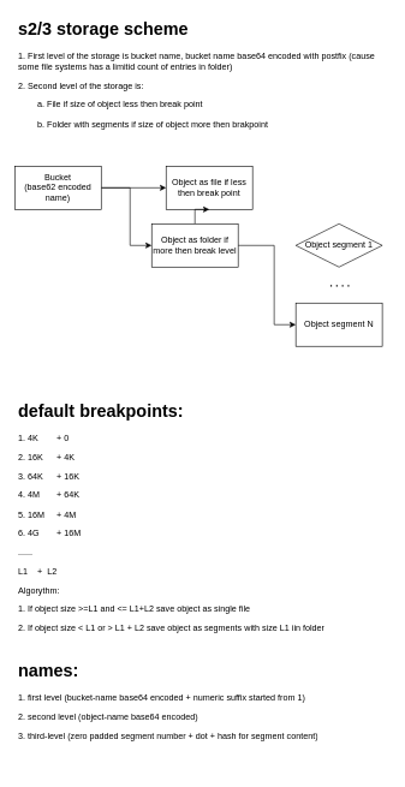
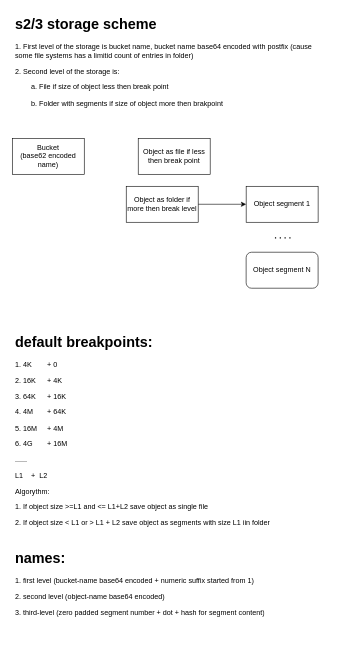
  <mxCell id="0" />
  <mxCell id="1" parent="0" />
- <mxCell id="2" value="" style="edgeStyle=orthogonalEdgeStyle;rounded=0;orthogonalLoop=1;jettySize=auto;html=1;" edge="1" parent="1" source="4" target="5"><mxGeometry relative="1" as="geometry" /></mxCell>
- <mxCell id="3" value="" style="edgeStyle=orthogonalEdgeStyle;rounded=0;orthogonalLoop=1;jettySize=auto;html=1;" edge="1" parent="1" source="4" target="8"><mxGeometry relative="1" as="geometry"><Array as="points"><mxPoint x="180" y="260" /><mxPoint x="180" y="340" /></Array></mxGeometry></mxCell>
  <mxCell id="4" value="Bucket&lt;br&gt;(base62 encoded name)" style="rounded=0;whiteSpace=wrap;html=1;" vertex="1" parent="1"><mxGeometry x="20" y="230" width="120" height="60" as="geometry" /></mxCell>
  <mxCell id="5" value="Object as file if less then break point" style="rounded=0;whiteSpace=wrap;html=1;" vertex="1" parent="1"><mxGeometry x="230" y="230" width="120" height="60" as="geometry" /></mxCell>
- <mxCell id="6" value="" style="edgeStyle=orthogonalEdgeStyle;rounded=0;orthogonalLoop=1;jettySize=auto;html=1;" edge="1" parent="1" source="8" target="5"><mxGeometry relative="1" as="geometry" /></mxCell>
- <mxCell id="7" value="" style="edgeStyle=orthogonalEdgeStyle;rounded=0;orthogonalLoop=1;jettySize=auto;html=1;" edge="1" parent="1" source="8" target="10"><mxGeometry relative="1" as="geometry"><Array as="points"><mxPoint x="380" y="340" /><mxPoint x="380" y="450" /></Array></mxGeometry></mxCell>
+ <mxCell id="6" value="" style="edgeStyle=orthogonalEdgeStyle;rounded=0;orthogonalLoop=1;jettySize=auto;html=1;" edge="1" parent="1" source="8" target="9"><mxGeometry relative="1" as="geometry" /></mxCell>
  <mxCell id="8" value="Object as folder if more then break level" style="whiteSpace=wrap;html=1;rounded=0;" vertex="1" parent="1"><mxGeometry x="210" y="310" width="120" height="60" as="geometry" /></mxCell>
- <mxCell id="9" value="Object segment 1" style="rhombus;whiteSpace=wrap;html=1;" vertex="1" parent="1"><mxGeometry x="410" y="310" width="120" height="60" as="geometry" /></mxCell>
- <mxCell id="10" value="Object segment N" style="whiteSpace=wrap;html=1;rounded=0;" vertex="1" parent="1"><mxGeometry x="410" y="420" width="120" height="60" as="geometry" /></mxCell>
+ <mxCell id="9" value="Object segment 1" style="rounded=0;whiteSpace=wrap;html=1;" vertex="1" parent="1"><mxGeometry x="410" y="310" width="120" height="60" as="geometry" /></mxCell>
+ <mxCell id="10" value="Object segment N" style="whiteSpace=wrap;html=1;rounded=1;" vertex="1" parent="1"><mxGeometry x="410" y="420" width="120" height="60" as="geometry" /></mxCell>
  <mxCell id="11" value="&lt;h1&gt;s2/3 storage scheme&lt;/h1&gt;&lt;p&gt;1. First level of the storage is bucket name, bucket name base64 encoded with postfix (cause some file systems has a limitid count of entries in folder)&lt;/p&gt;&lt;p&gt;2. Second level of the storage is:&lt;/p&gt;&lt;p&gt;&lt;span style=&quot;white-space: pre;&quot;&gt;&#09;&lt;/span&gt;a. File if size of object less then break point&lt;br&gt;&lt;/p&gt;&lt;p&gt;&lt;span style=&quot;white-space: pre;&quot;&gt;&#09;&lt;/span&gt;b. Folder with segments if size of object more then brakpoint&lt;br&gt;&lt;/p&gt;" style="text;html=1;strokeColor=none;fillColor=none;spacing=5;spacingTop=-20;whiteSpace=wrap;overflow=hidden;rounded=0;" vertex="1" parent="1"><mxGeometry x="20" y="20" width="520" height="190" as="geometry" /></mxCell>
  <mxCell id="12" value="&lt;h1&gt;default breakpoints:&lt;/h1&gt;&lt;p&gt;1. 4K&lt;span style=&quot;white-space: pre;&quot;&gt;&#09;&lt;/span&gt;+ 0&lt;/p&gt;&lt;p&gt;2. 16K&lt;span style=&quot;white-space: pre;&quot;&gt;&#09;&lt;/span&gt;+ 4K&lt;/p&gt;&lt;p&gt;3. 64K&lt;span style=&quot;white-space: pre;&quot;&gt;&#09;&lt;/span&gt;+ 16K&lt;/p&gt;&lt;p&gt;4. 4M&lt;span style=&quot;white-space: pre;&quot;&gt;&#09;&lt;/span&gt;+ 64K&lt;/p&gt;&lt;p&gt;5. 16M&lt;span style=&quot;white-space: pre;&quot;&gt;&#09;&lt;/span&gt;+ 4M&lt;/p&gt;&lt;p&gt;6. 4G&lt;span style=&quot;white-space: pre;&quot;&gt;&#09;&lt;/span&gt;+ 16M&lt;/p&gt;&lt;p&gt;&lt;span style=&quot;background-color: initial;&quot;&gt;......&lt;/span&gt;&lt;br&gt;&lt;/p&gt;&lt;p&gt;&lt;span style=&quot;background-color: initial;&quot;&gt;L1&lt;span style=&quot;white-space: pre;&quot;&gt;&#09;&lt;/span&gt;+&amp;nbsp; L2&lt;/span&gt;&lt;/p&gt;&lt;p&gt;&lt;span style=&quot;background-color: initial;&quot;&gt;Algorythm:&lt;/span&gt;&lt;/p&gt;&lt;p&gt;&lt;span style=&quot;background-color: initial;&quot;&gt;1. If object size &amp;gt;=L1 and &amp;lt;= L1+L2 save object as single file&lt;/span&gt;&lt;/p&gt;&lt;p&gt;&lt;span style=&quot;background-color: initial;&quot;&gt;2. If object size &amp;lt; L1 or &amp;gt; L1 + L2 save object as segments with size L1 iin folder&lt;/span&gt;&lt;/p&gt;" style="text;html=1;strokeColor=none;fillColor=none;spacing=5;spacingTop=-20;whiteSpace=wrap;overflow=hidden;rounded=0;" vertex="1" parent="1"><mxGeometry x="20" y="550" width="520" height="350" as="geometry" /></mxCell>
  <mxCell id="13" value="" style="endArrow=none;dashed=1;html=1;dashPattern=1 3;strokeWidth=2;rounded=0;" edge="1" parent="1"><mxGeometry width="50" height="50" relative="1" as="geometry"><mxPoint x="458" y="396" as="sourcePoint" /><mxPoint x="488" y="396" as="targetPoint" /></mxGeometry></mxCell>
  <mxCell id="14" value="&lt;h1&gt;&lt;span style=&quot;background-color: initial;&quot;&gt;names:&lt;/span&gt;&lt;/h1&gt;&lt;h1&gt;&lt;p style=&quot;font-size: 12px; font-weight: 400;&quot;&gt;1. first level (bucket-name base64 encoded + numeric suffix started from 1)&lt;/p&gt;&lt;p style=&quot;font-size: 12px; font-weight: 400;&quot;&gt;2. second level (object-name base64 encoded)&lt;/p&gt;&lt;p style=&quot;font-size: 12px; font-weight: 400;&quot;&gt;3. third-level (zero padded segment number + dot + hash for segment content)&lt;/p&gt;&lt;/h1&gt;" style="text;html=1;strokeColor=none;fillColor=none;spacing=5;spacingTop=-20;whiteSpace=wrap;overflow=hidden;rounded=0;" vertex="1" parent="1"><mxGeometry x="20" y="910" width="520" height="160" as="geometry" /></mxCell>
